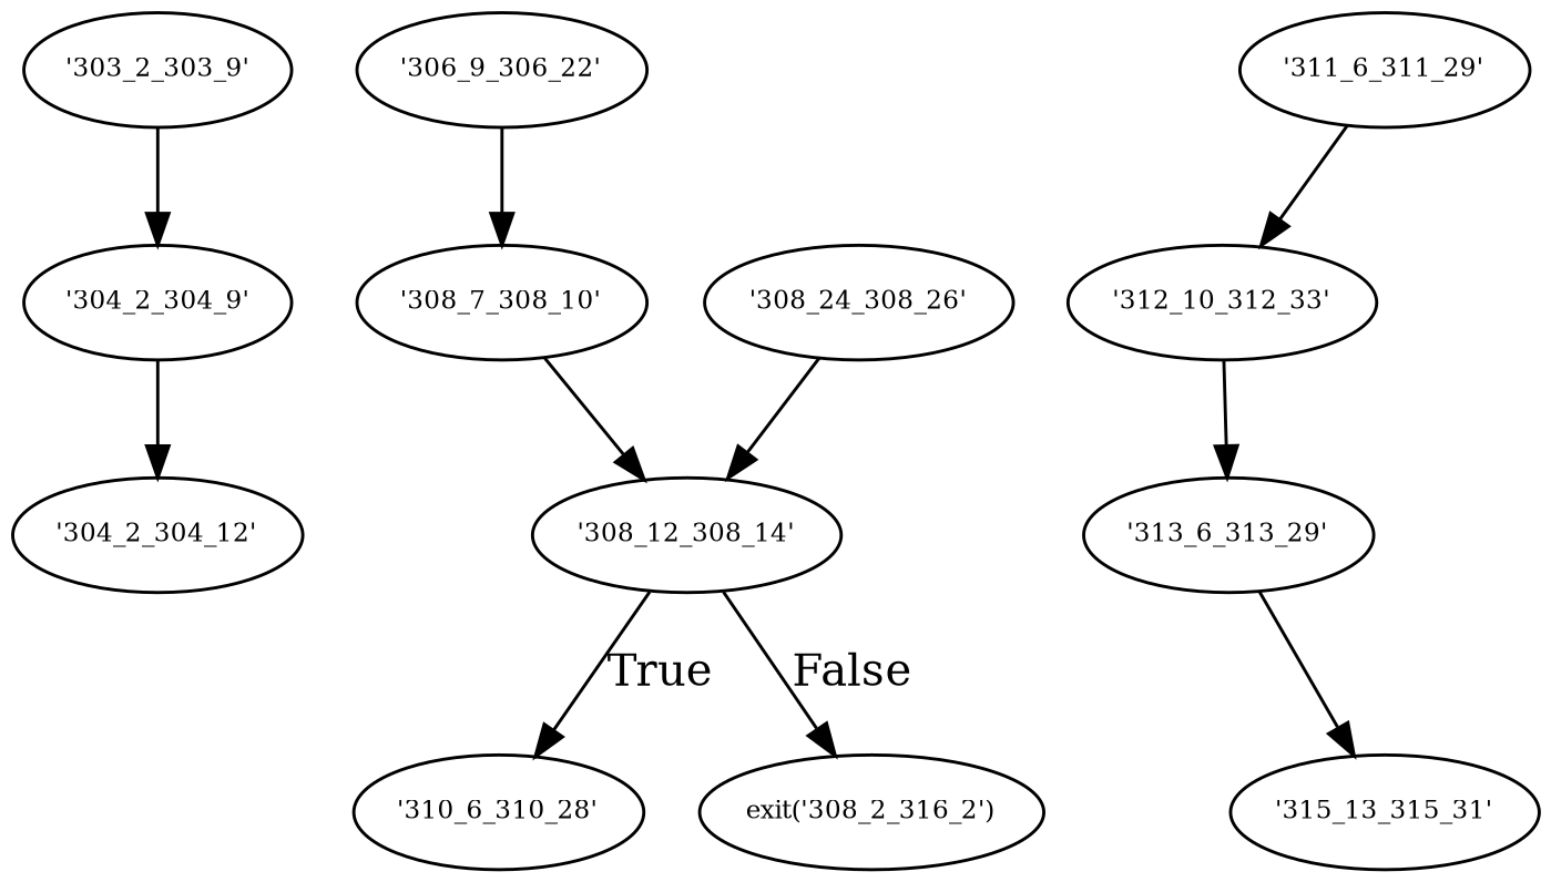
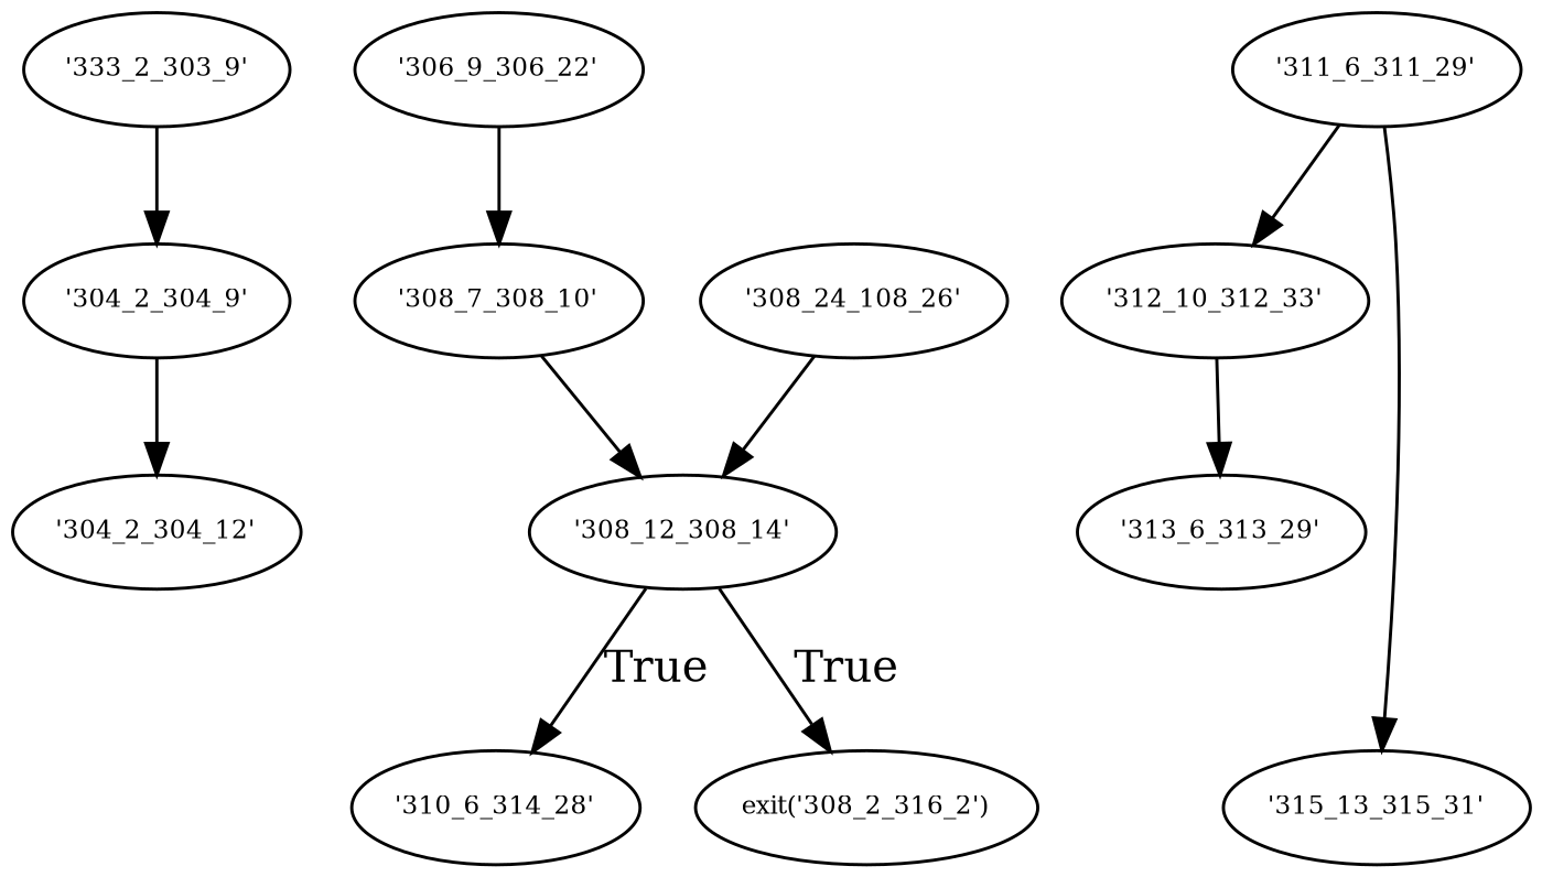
  digraph {
    node [fontcolor=black fontsize=8]
-   "'303_2_303_9'"
+   "'303_2_303_9'" [label="'333_2_303_9'"]
    "'304_2_304_9'"
    "'304_2_304_12'"
    "'306_9_306_22'"
    "'308_7_308_10'"
    "'308_12_308_14'"
    "'311_6_311_29'"
    "'312_10_312_33'"
    "'313_6_313_29'"
    "'315_13_315_31'"
-   "'308_24_308_26'"
-   "'310_6_310_28'"
+   "'308_24_308_26'" [label="'308_24_108_26'"]
+   "'310_6_310_28'" [label="'310_6_314_28'"]
    "exit('308_2_316_2')"
    "'303_2_303_9'" -> "'304_2_304_9'"
    "'304_2_304_9'" -> "'304_2_304_12'"
    "'306_9_306_22'" -> "'308_7_308_10'"
    "'308_7_308_10'" -> "'308_12_308_14'"
    "'308_12_308_14'" -> "'310_6_310_28'" [label=True]
-   "'308_12_308_14'" -> "exit('308_2_316_2')" [label=False]
+   "'308_12_308_14'" -> "exit('308_2_316_2')" [label=True]
    "'311_6_311_29'" -> "'312_10_312_33'"
    "'312_10_312_33'" -> "'313_6_313_29'"
-   "'313_6_313_29'" -> "'315_13_315_31'"
+   "'311_6_311_29'" -> "'315_13_315_31'"
    "'308_24_308_26'" -> "'308_12_308_14'"
  }
